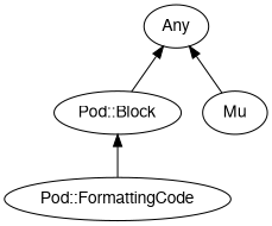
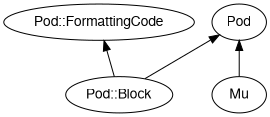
  digraph {
    rankdir=BT
    splines=polyline
    node [color="#000000" fontcolor="#000000" fontname=FreeSans]
    edge [color="#000000"]
    "Pod::FormattingCode"
    "Pod::Block"
-   Any
+   Any [label=Pod]
    Mu
-   "Pod::FormattingCode" -> "Pod::Block"
+   "Pod::Block" -> "Pod::FormattingCode"
    "Pod::Block" -> Any
    Mu -> Any
  }
